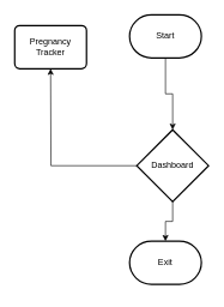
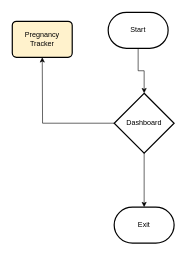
  <mxCell id="0" />
  <mxCell id="1" parent="0" />
  <mxCell id="2" style="edgeStyle=orthogonalEdgeStyle;rounded=0;orthogonalLoop=1;jettySize=auto;html=1;" parent="1" source="3" edge="1"><mxGeometry relative="1" as="geometry"><mxPoint x="70" y="95" as="targetPoint" /></mxGeometry></mxCell>
- <mxCell id="3" value="Dashboard" style="strokeWidth=2;html=1;shape=mxgraph.flowchart.decision;whiteSpace=wrap;" parent="1" vertex="1"><mxGeometry x="190" y="180" width="100" height="100" as="geometry" /></mxCell>
+ <mxCell id="3" value="Dashboard" style="strokeWidth=2;html=1;shape=mxgraph.flowchart.decision;whiteSpace=wrap;" parent="1" vertex="1"><mxGeometry x="190" y="155" width="100" height="100" as="geometry" /></mxCell>
  <mxCell id="4" value="Start" style="strokeWidth=2;html=1;shape=mxgraph.flowchart.terminator;whiteSpace=wrap;" parent="1" vertex="1"><mxGeometry x="180" y="20" width="100" height="60" as="geometry" /></mxCell>
- <mxCell id="5" value="Exit" style="strokeWidth=2;html=1;shape=mxgraph.flowchart.terminator;whiteSpace=wrap;" parent="1" vertex="1"><mxGeometry x="180" y="335" width="100" height="60" as="geometry" /></mxCell>
+ <mxCell id="5" value="Exit" style="strokeWidth=2;html=1;shape=mxgraph.flowchart.terminator;whiteSpace=wrap;" parent="1" vertex="1"><mxGeometry x="190" y="345" width="100" height="60" as="geometry" /></mxCell>
  <mxCell id="6" style="edgeStyle=orthogonalEdgeStyle;rounded=0;orthogonalLoop=1;jettySize=auto;html=1;exitX=0.5;exitY=1;exitDx=0;exitDy=0;entryX=0.5;entryY=0;entryDx=0;entryDy=0;entryPerimeter=0;exitPerimeter=0;" parent="1" source="4" target="3" edge="1"><mxGeometry relative="1" as="geometry"><mxPoint x="240" y="95" as="sourcePoint" /></mxGeometry></mxCell>
  <mxCell id="7" style="edgeStyle=orthogonalEdgeStyle;rounded=0;orthogonalLoop=1;jettySize=auto;html=1;exitX=0.5;exitY=1;exitDx=0;exitDy=0;exitPerimeter=0;entryX=0.5;entryY=0;entryDx=0;entryDy=0;entryPerimeter=0;" parent="1" source="3" target="5" edge="1"><mxGeometry relative="1" as="geometry" /></mxCell>
- <mxCell id="8" value="Pregnancy Tracker" style="rounded=1;whiteSpace=wrap;html=1;absoluteArcSize=1;arcSize=14;strokeWidth=2;" vertex="1" parent="1"><mxGeometry x="20" y="35" width="100" height="60" as="geometry" /></mxCell>
+ <mxCell id="8" value="Pregnancy Tracker" style="rounded=1;whiteSpace=wrap;html=1;absoluteArcSize=1;arcSize=14;strokeWidth=2;fillColor=#fff2cc;" vertex="1" parent="1"><mxGeometry x="20" y="35" width="100" height="60" as="geometry" /></mxCell>
